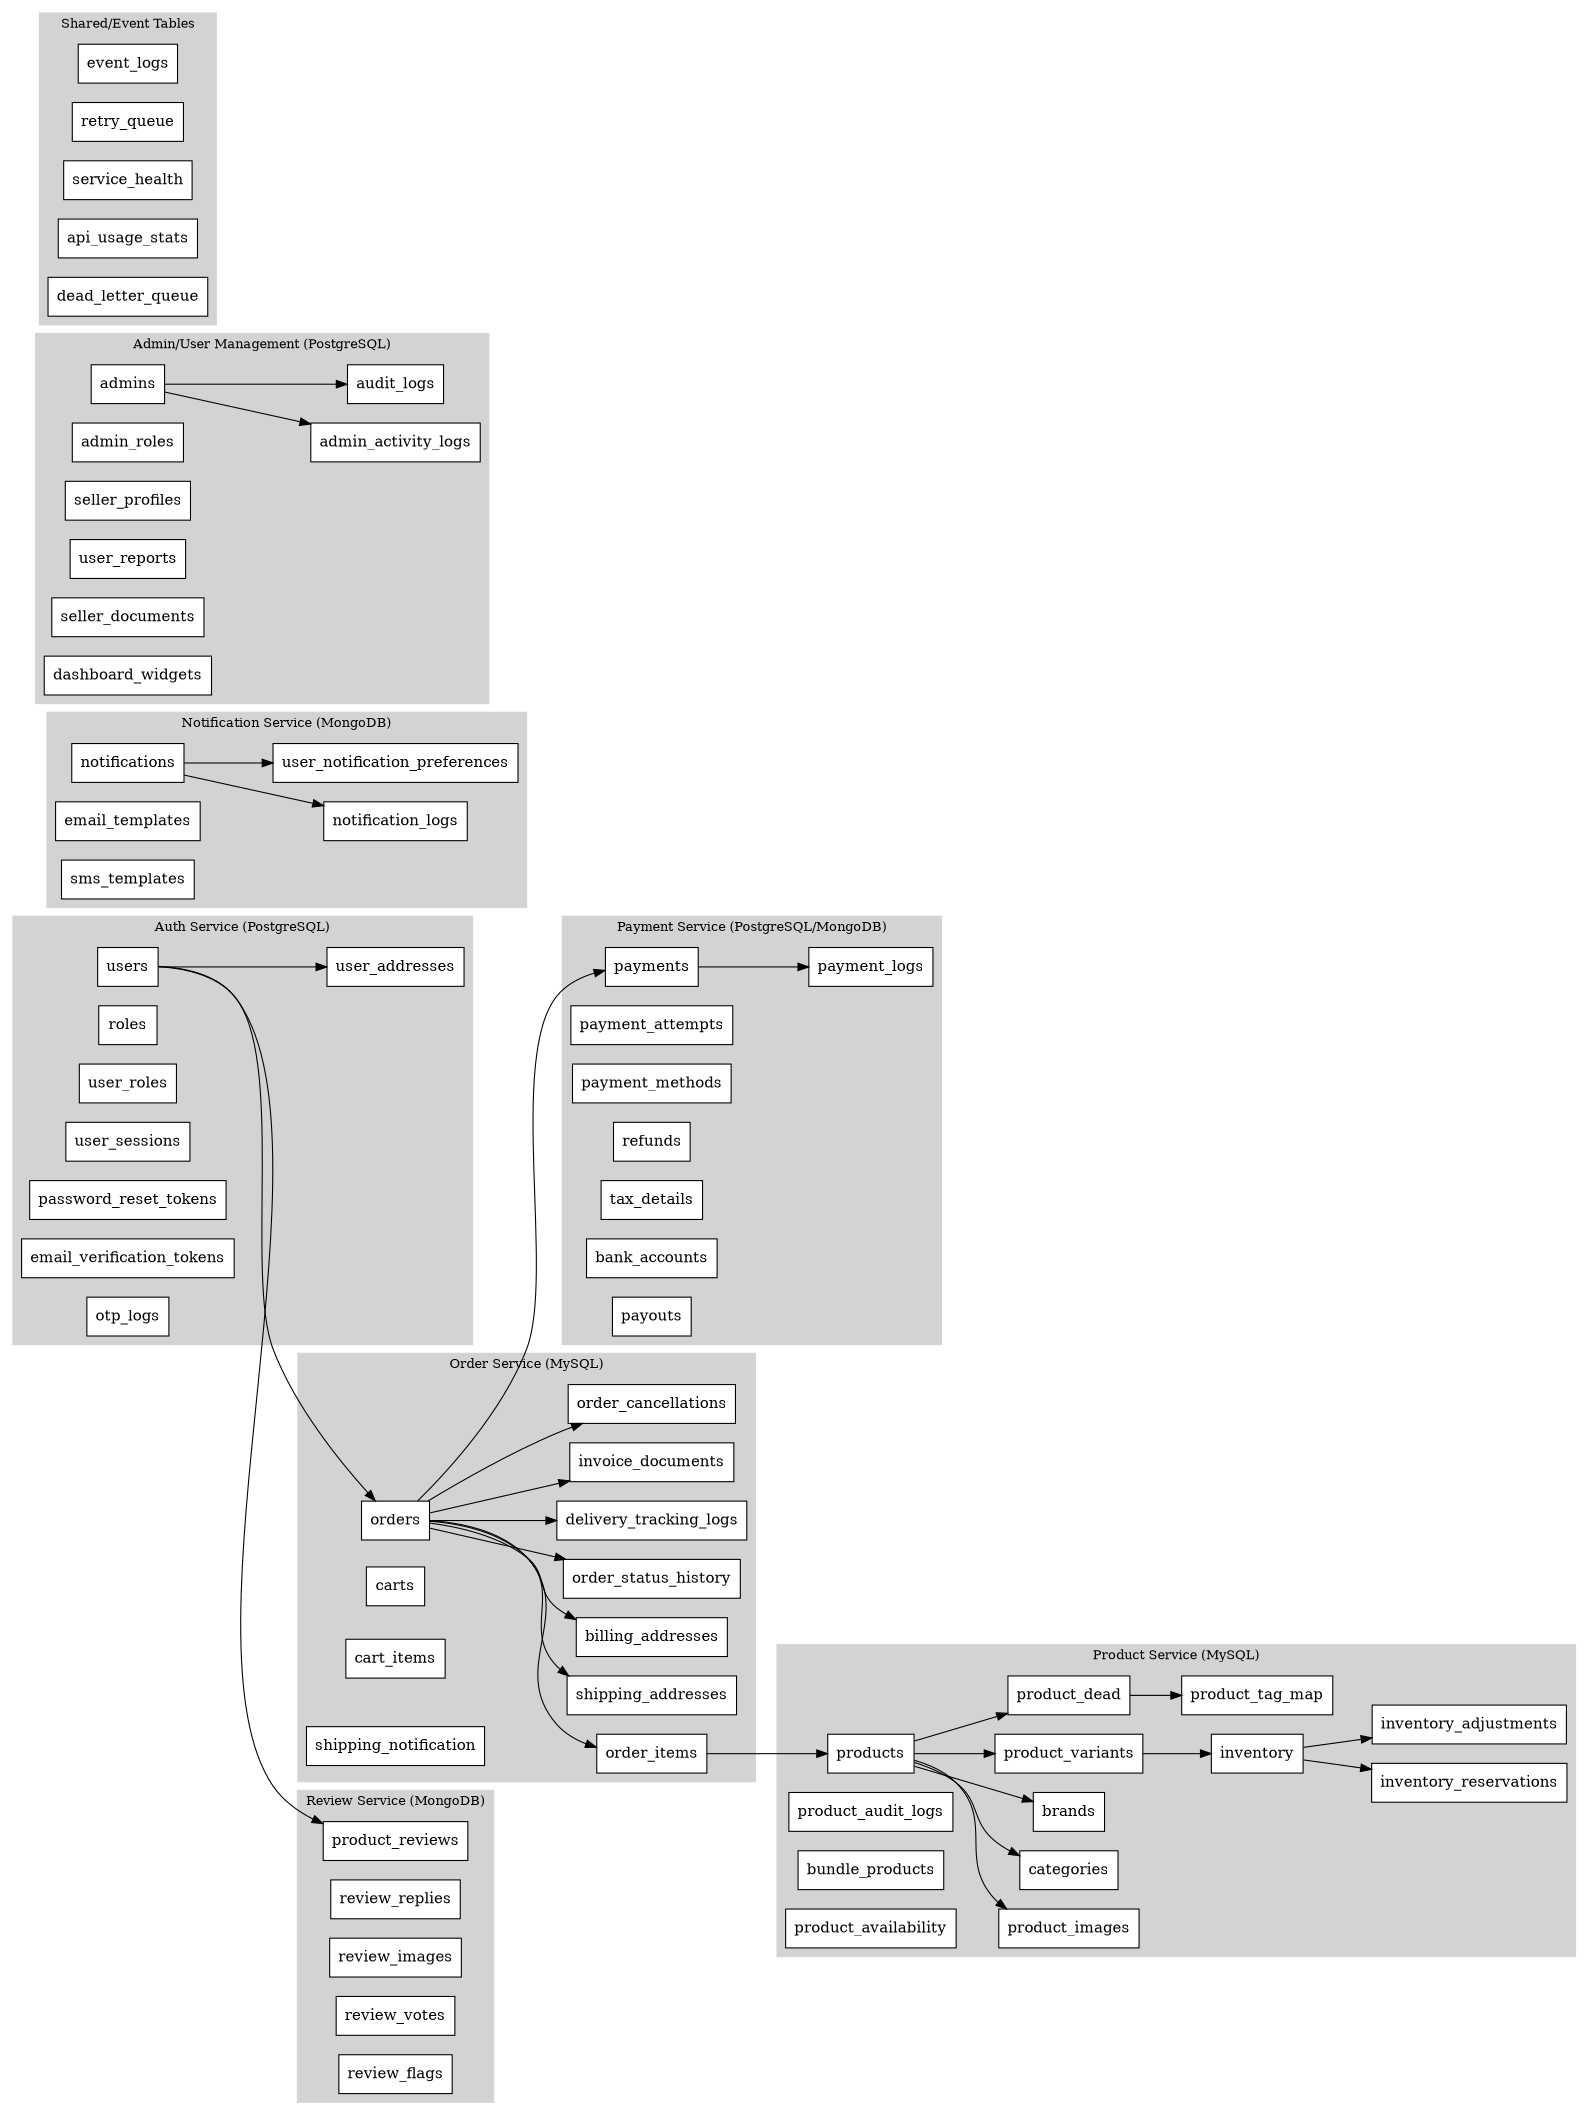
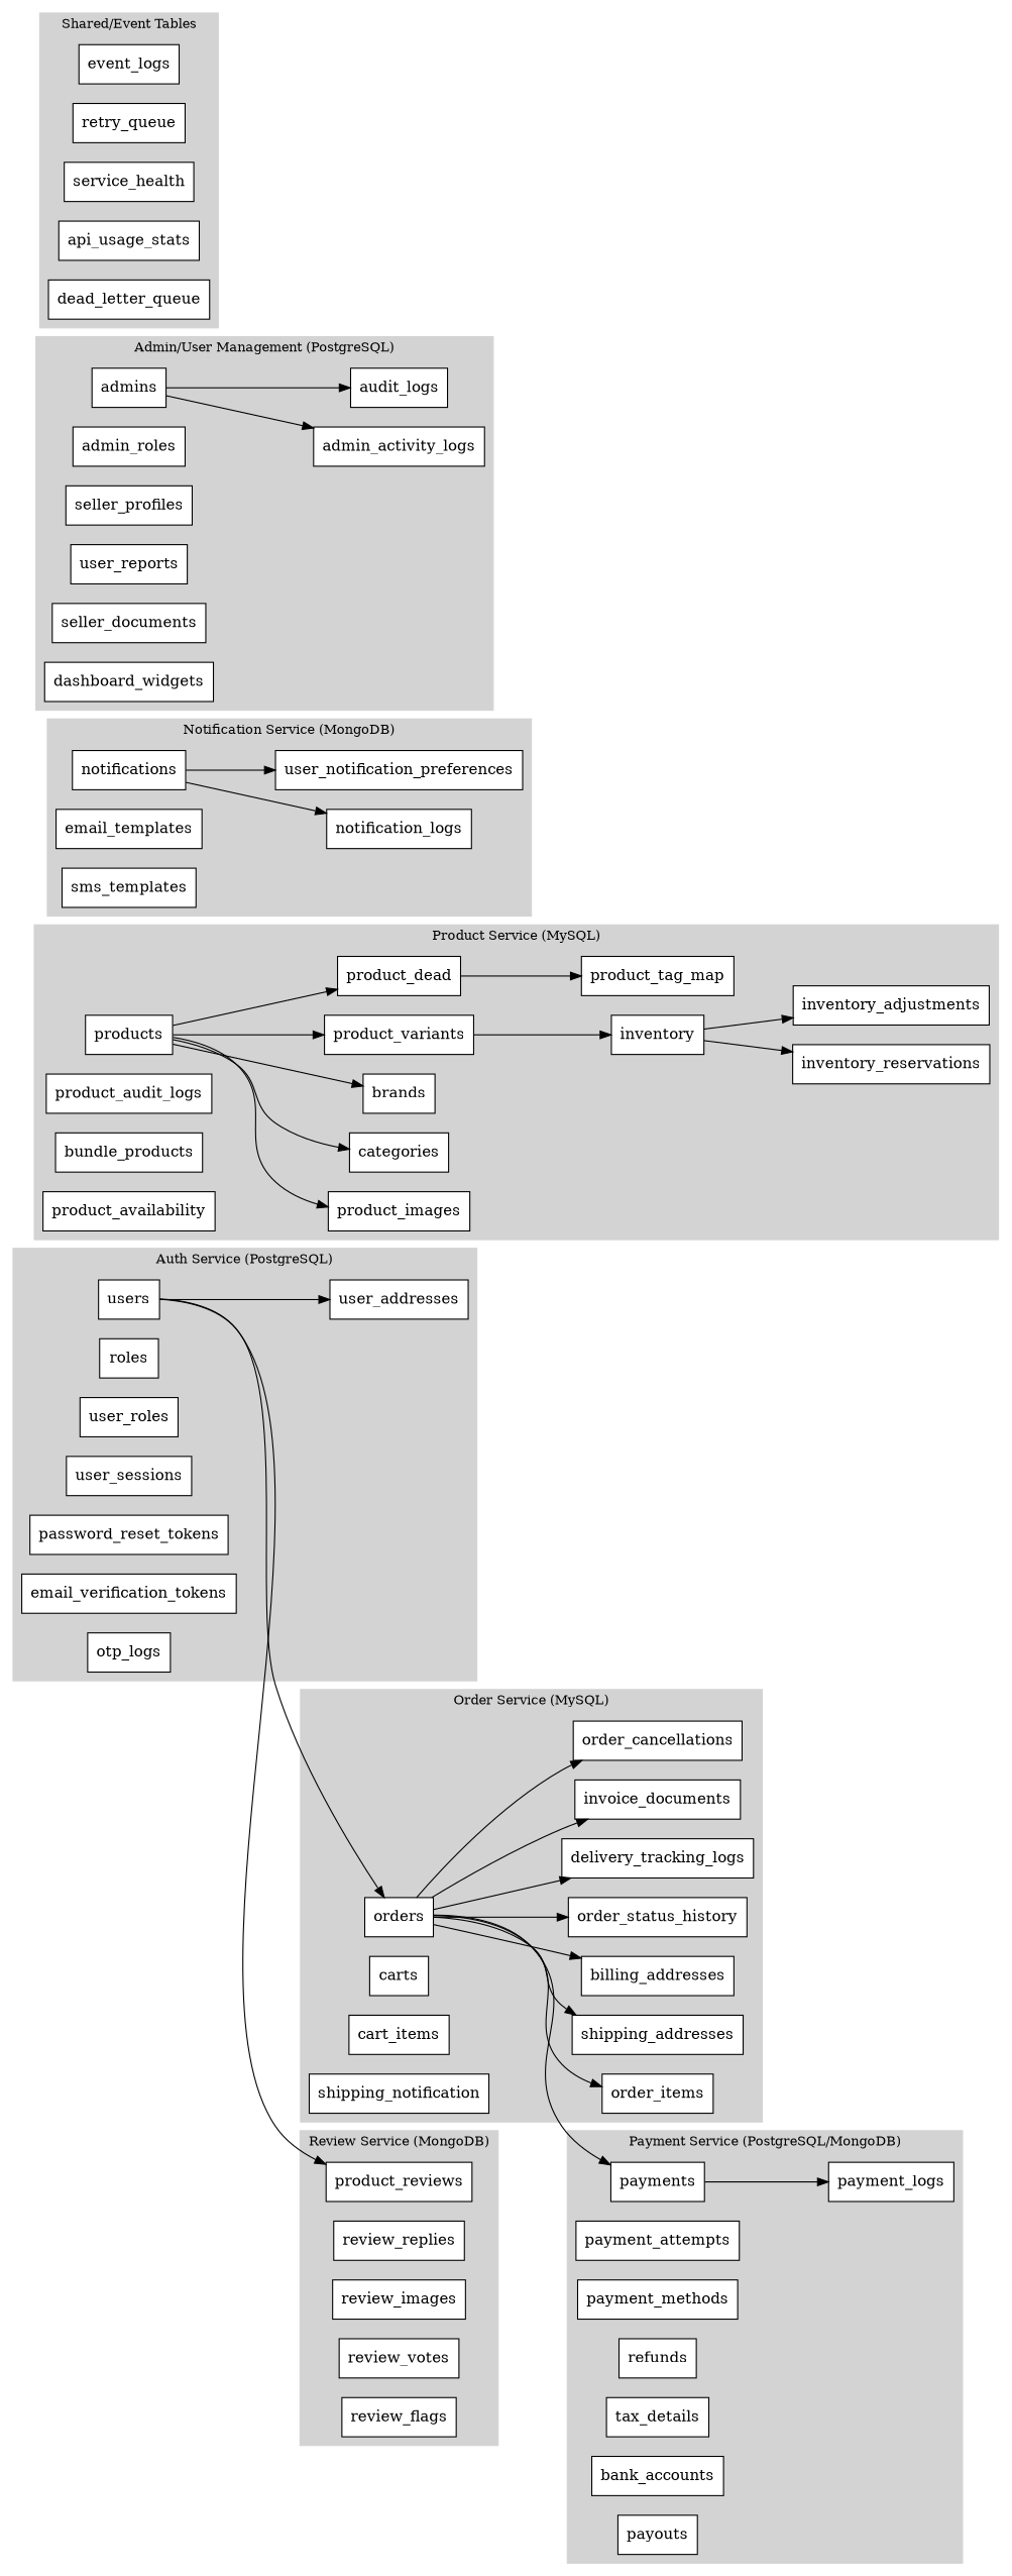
  digraph {
    fontsize=12
    rankdir=LR
    node [fillcolor=white shape=box style=filled]
    users
    roles
    user_roles
    user_sessions
    user_addresses
    password_reset_tokens
    email_verification_tokens
    otp_logs
    products
    product_images
    categories
    brands
    product_variants
    inventory
    n15 [label=product_dead]
    product_tag_map
    inventory_reservations
    inventory_adjustments
    product_audit_logs
    bundle_products
    product_availability
    orders
    order_items
    shipping_addresses
    billing_addresses
    carts
    cart_items
    n28 [label=shipping_notification]
    order_status_history
    delivery_tracking_logs
    invoice_documents
    order_cancellations
    payments
    payment_attempts
    payment_logs
    payment_methods
    refunds
    tax_details
    bank_accounts
    payouts
    notifications
    email_templates
    sms_templates
    notification_logs
    user_notification_preferences
    product_reviews
    review_replies
    review_images
    review_votes
    review_flags
    admins
    admin_roles
    admin_activity_logs
    audit_logs
    seller_profiles
    user_reports
    seller_documents
    dashboard_widgets
    event_logs
    retry_queue
    service_health
    api_usage_stats
    dead_letter_queue
    subgraph cluster_1 {
      color=lightgrey
      label="Auth Service (PostgreSQL)"
      style=filled
      users
      roles
      user_roles
      user_sessions
      user_addresses
      password_reset_tokens
      email_verification_tokens
      otp_logs
    }
    subgraph cluster_2 {
      color=lightgrey
      label="Product Service (MySQL)"
      style=filled
      products
      product_images
      categories
      brands
      product_variants
      inventory
      n15
      product_tag_map
      inventory_reservations
      inventory_adjustments
      product_audit_logs
      bundle_products
      product_availability
    }
    subgraph cluster_3 {
      color=lightgrey
      label="Order Service (MySQL)"
      style=filled
      orders
      order_items
      shipping_addresses
      billing_addresses
      carts
      cart_items
      n28
      order_status_history
      delivery_tracking_logs
      invoice_documents
      order_cancellations
    }
    subgraph cluster_4 {
      color=lightgrey
      label="Payment Service (PostgreSQL/MongoDB)"
      style=filled
      payments
      payment_attempts
      payment_logs
      payment_methods
      refunds
      tax_details
      bank_accounts
      payouts
    }
    subgraph cluster_5 {
      color=lightgrey
      label="Notification Service (MongoDB)"
      style=filled
      notifications
      email_templates
      sms_templates
      notification_logs
      user_notification_preferences
    }
    subgraph cluster_6 {
      color=lightgrey
      label="Review Service (MongoDB)"
      style=filled
      product_reviews
      review_replies
      review_images
      review_votes
      review_flags
    }
    subgraph cluster_7 {
      color=lightgrey
      label="Admin/User Management (PostgreSQL)"
      style=filled
      admins
      admin_roles
      admin_activity_logs
      audit_logs
      seller_profiles
      user_reports
      seller_documents
      dashboard_widgets
    }
    subgraph cluster_8 {
      color=lightgrey
      label="Shared/Event Tables"
      style=filled
      event_logs
      retry_queue
      service_health
      api_usage_stats
      dead_letter_queue
    }
    users -> user_addresses
    users -> orders
    users -> product_reviews
    products -> product_images
    products -> categories
    products -> brands
    products -> product_variants
    products -> n15
    product_variants -> inventory
    inventory -> inventory_reservations
    inventory -> inventory_adjustments
    n15 -> product_tag_map
    orders -> order_items
    orders -> shipping_addresses
    orders -> billing_addresses
    orders -> order_status_history
    orders -> delivery_tracking_logs
    orders -> invoice_documents
    orders -> order_cancellations
    orders -> payments
-   order_items -> products
    payments -> payment_logs
    notifications -> notification_logs
    notifications -> user_notification_preferences
    admins -> admin_activity_logs
    admins -> audit_logs
  }
